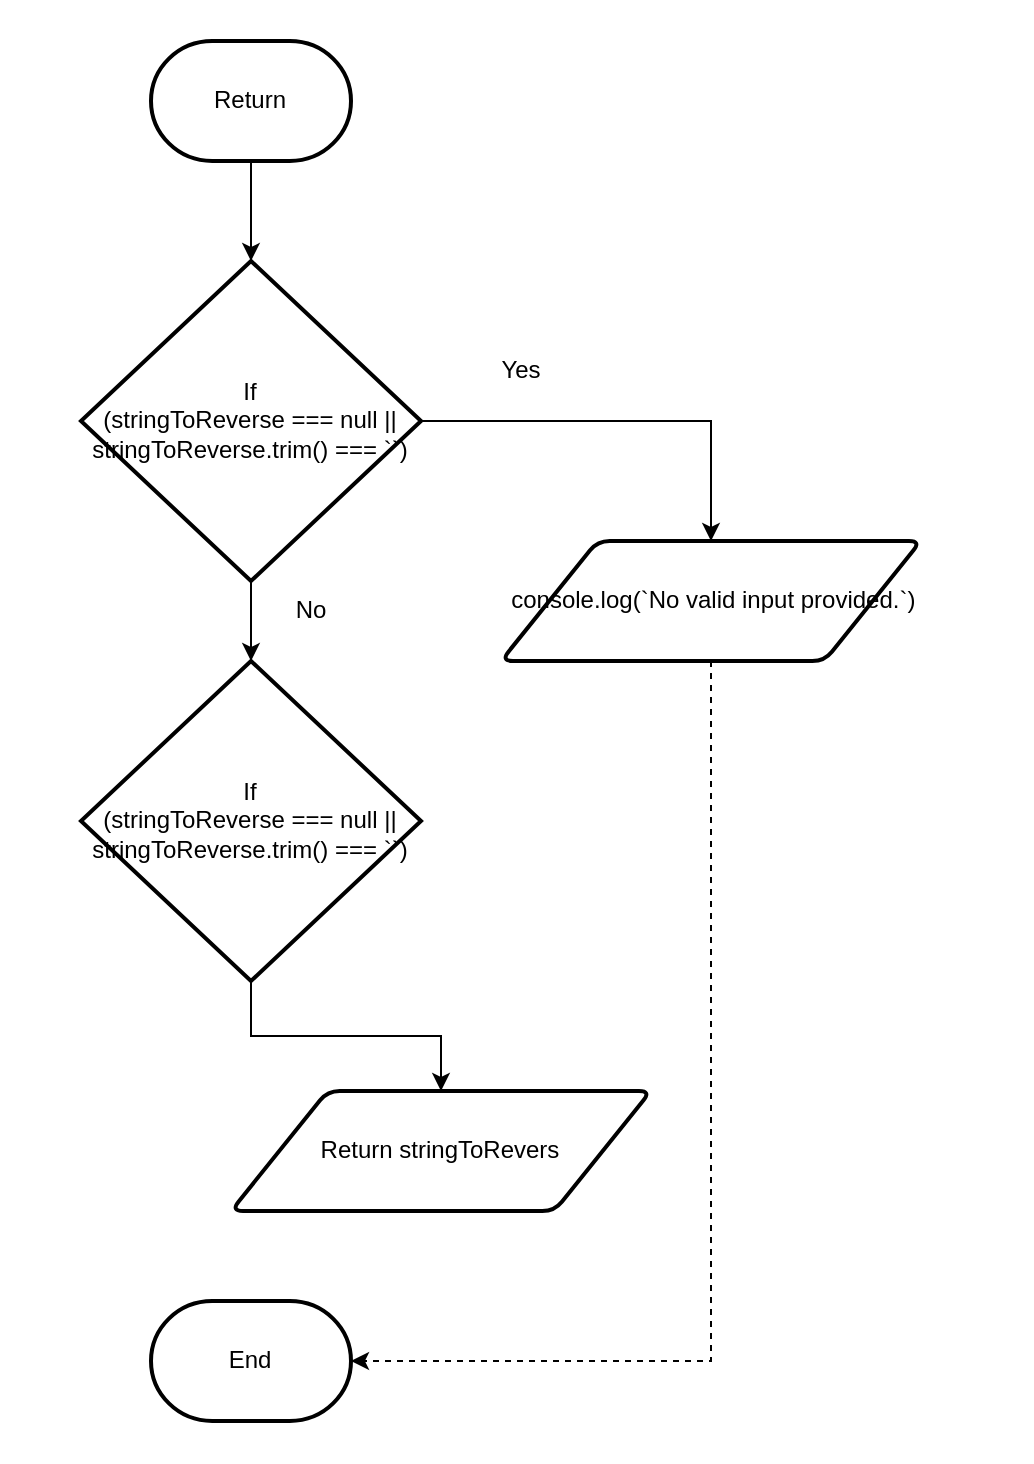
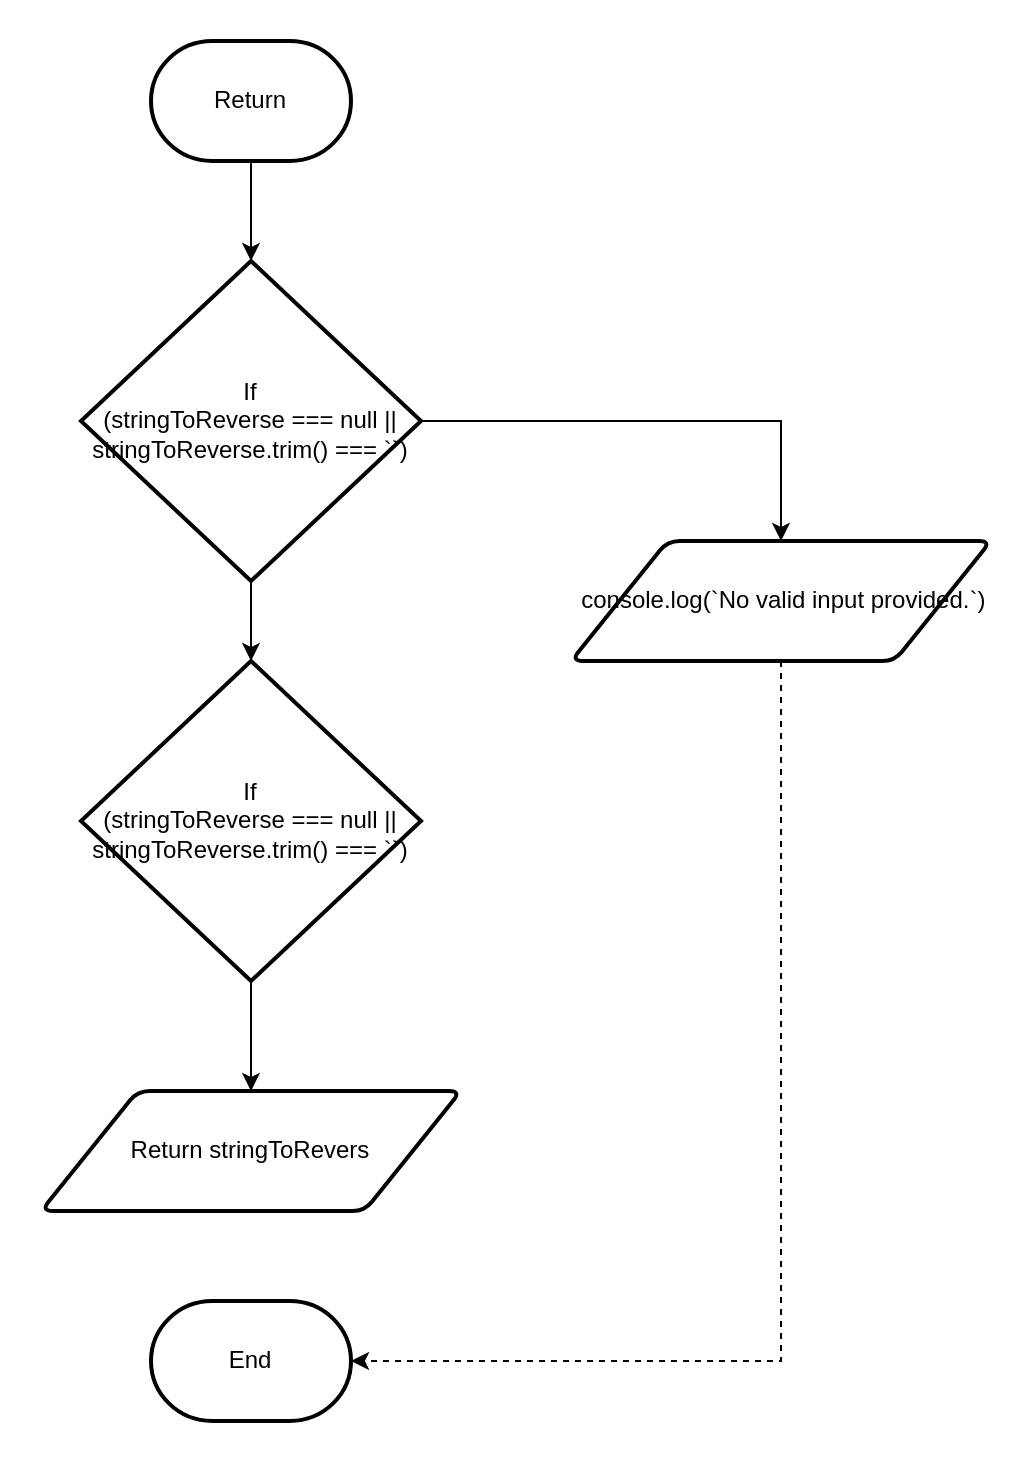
  <mxCell id="0" />
  <mxCell id="1" parent="0" />
  <mxCell id="2" style="edgeStyle=orthogonalEdgeStyle;rounded=0;html=1;exitX=0.5;exitY=1;exitDx=0;exitDy=0;entryX=1;entryY=0.5;entryDx=0;entryDy=0;entryPerimeter=0;dashed=1;" edge="1" parent="1" source="3" target="10"><mxGeometry relative="1" as="geometry" /></mxCell>
- <mxCell id="3" value="&amp;nbsp;console.log(`No valid input provided.`)" style="shape=parallelogram;html=1;strokeWidth=2;perimeter=parallelogramPerimeter;whiteSpace=wrap;rounded=1;arcSize=12;size=0.23;" vertex="1" parent="1"><mxGeometry x="250" y="270" width="210" height="60" as="geometry" /></mxCell>
+ <mxCell id="3" value="&amp;nbsp;console.log(`No valid input provided.`)" style="shape=parallelogram;html=1;strokeWidth=2;perimeter=parallelogramPerimeter;whiteSpace=wrap;rounded=1;arcSize=12;size=0.23;" vertex="1" parent="1"><mxGeometry x="285" y="270" width="210" height="60" as="geometry" /></mxCell>
  <mxCell id="4" value="" style="edgeStyle=orthogonalEdgeStyle;rounded=0;html=1;" edge="1" parent="1" source="5" target="9"><mxGeometry relative="1" as="geometry" /></mxCell>
  <mxCell id="5" value="Return" style="strokeWidth=2;html=1;shape=mxgraph.flowchart.terminator;whiteSpace=wrap;" vertex="1" parent="1"><mxGeometry x="75" y="20" width="100" height="60" as="geometry" /></mxCell>
  <mxCell id="6" style="edgeStyle=orthogonalEdgeStyle;html=1;exitX=1;exitY=0.5;exitDx=0;exitDy=0;exitPerimeter=0;entryX=0.5;entryY=0;entryDx=0;entryDy=0;rounded=0;" edge="1" parent="1" source="9" target="3"><mxGeometry relative="1" as="geometry" /></mxCell>
  <mxCell id="7" value="" style="edgeStyle=orthogonalEdgeStyle;rounded=0;html=1;exitX=0.5;exitY=1;exitDx=0;exitDy=0;exitPerimeter=0;" edge="1" parent="1" source="12" target="11"><mxGeometry relative="1" as="geometry"><mxPoint x="125" y="490" as="sourcePoint" /></mxGeometry></mxCell>
  <mxCell id="8" style="edgeStyle=orthogonalEdgeStyle;rounded=0;html=1;exitX=0.5;exitY=1;exitDx=0;exitDy=0;exitPerimeter=0;entryX=0.5;entryY=0;entryDx=0;entryDy=0;entryPerimeter=0;" edge="1" parent="1" source="9" target="12"><mxGeometry relative="1" as="geometry" /></mxCell>
  <mxCell id="9" value="If&lt;br&gt;(stringToReverse === null || stringToReverse.trim() === ``)" style="strokeWidth=2;html=1;shape=mxgraph.flowchart.decision;whiteSpace=wrap;" vertex="1" parent="1"><mxGeometry x="40" y="130" width="170" height="160" as="geometry" /></mxCell>
  <mxCell id="10" value="End" style="strokeWidth=2;html=1;shape=mxgraph.flowchart.terminator;whiteSpace=wrap;" vertex="1" parent="1"><mxGeometry x="75" y="650" width="100" height="60" as="geometry" /></mxCell>
- <mxCell id="11" value="Return&amp;nbsp;stringToRevers" style="shape=parallelogram;html=1;strokeWidth=2;perimeter=parallelogramPerimeter;whiteSpace=wrap;rounded=1;arcSize=12;size=0.23;" vertex="1" parent="1"><mxGeometry x="115" y="545" width="210" height="60" as="geometry" /></mxCell>
+ <mxCell id="11" value="Return&amp;nbsp;stringToRevers" style="shape=parallelogram;html=1;strokeWidth=2;perimeter=parallelogramPerimeter;whiteSpace=wrap;rounded=1;arcSize=12;size=0.23;" vertex="1" parent="1"><mxGeometry x="20" y="545" width="210" height="60" as="geometry" /></mxCell>
  <mxCell id="12" value="If&lt;br&gt;(stringToReverse === null || stringToReverse.trim() === ``)" style="strokeWidth=2;html=1;shape=mxgraph.flowchart.decision;whiteSpace=wrap;" vertex="1" parent="1"><mxGeometry x="40" y="330" width="170" height="160" as="geometry" /></mxCell>
- <mxCell id="13" value="Yes" style="text;html=1;align=center;verticalAlign=middle;resizable=0;points=[];autosize=1;strokeColor=none;fillColor=none;" vertex="1" parent="1"><mxGeometry x="240" y="170" width="40" height="30" as="geometry" /></mxCell>
- <mxCell id="14" value="No" style="text;html=1;align=center;verticalAlign=middle;resizable=0;points=[];autosize=1;strokeColor=none;fillColor=none;" vertex="1" parent="1"><mxGeometry x="135" y="290" width="40" height="30" as="geometry" /></mxCell>
